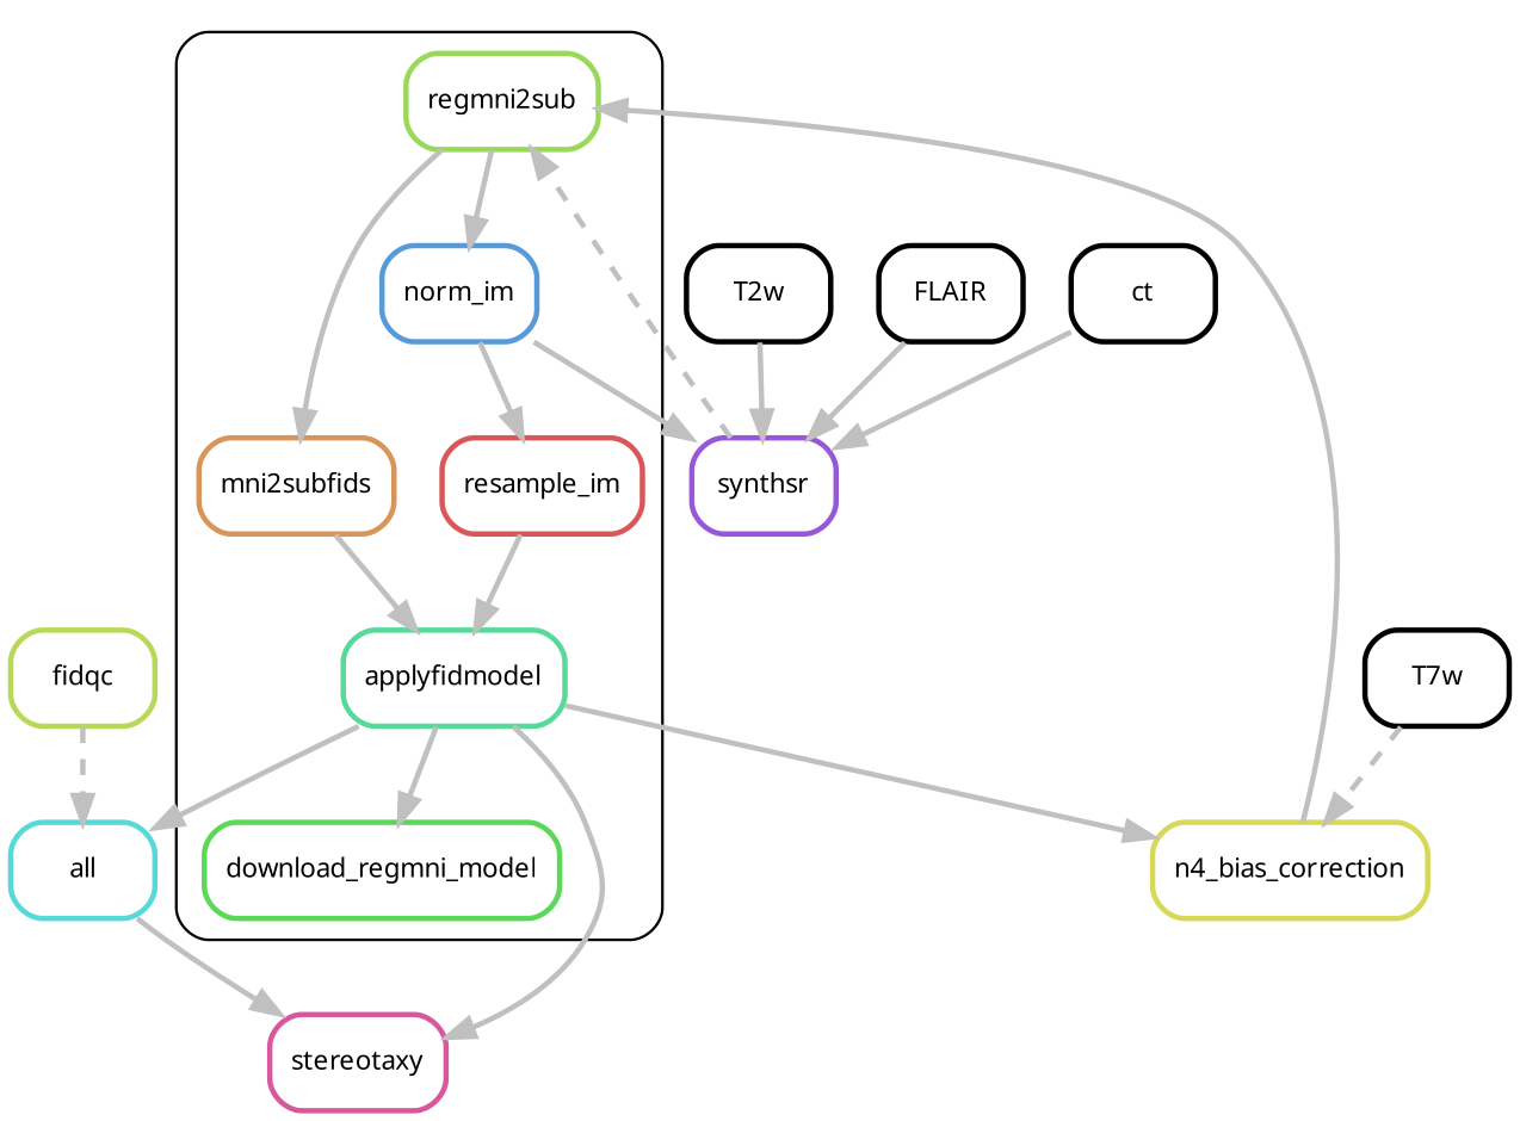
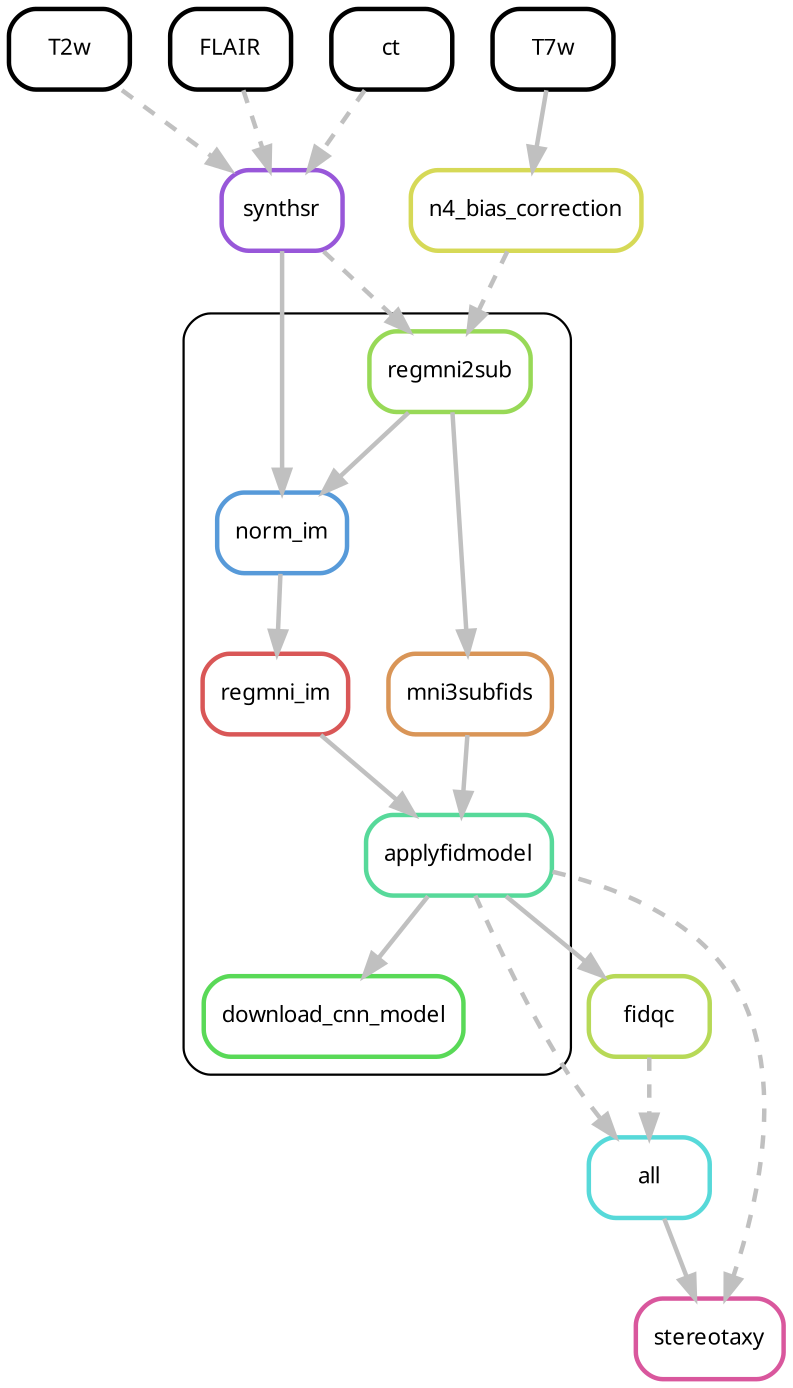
  digraph {
    bgcolor=white
    node [fontname=sans fontsize=10 penwidth=2 shape=box style=rounded]
    edge [color=grey penwidth=2]
    n1 [color="0.42 0.6 0.85" label=applyfidmodel]
-   n2 [color="0.00 0.6 0.85" label=resample_im]
+   n2 [color="0.00 0.6 0.85" label=regmni_im]
    n3 [color="0.58 0.6 0.85" label=norm_im]
-   n4 [color="0.08 0.6 0.85" label=mni2subfids]
+   n4 [color="0.08 0.6 0.85" label=mni3subfids]
    n5 [color="0.25 0.6 0.85" label=regmni2sub]
-   n6 [color="0.33 0.6 0.85" label=download_regmni_model]
+   n6 [color="0.33 0.6 0.85" label=download_cnn_model]
    n7 [color="0.50 0.6 0.85" label=all]
    n8 [color="0.91 0.6 0.85" label=stereotaxy]
    n9 [color="0.21 0.6 0.85" label=fidqc]
    n10 [color="0.75 0.6 0.85" label=synthsr]
    n11 [color="0.17 0.6 0.85" label=n4_bias_correction]
    n12 [label=T7w]
    T2w
    FLAIR
    ct
    subgraph cluster_1 {
      color=black
      style=rounded
      n1
      n2
      n3
      n4
      n5
      n6
    }
    n1 -> n6
-   n1 -> n7
-   n1 -> n8
-   n1 -> n11
+   n1 -> n7 [style=dashed]
+   n1 -> n8 [style=dashed]
+   n1 -> n9
    n2 -> n1
    n3 -> n2
    n4 -> n1
    n5 -> n3
    n5 -> n4
    n7 -> n8
    n9 -> n7 [style=dashed]
-   n3 -> n10
+   n10 -> n3
    n10 -> n5 [style=dashed]
-   n11 -> n5
-   n12 -> n11 [style=dashed]
-   T2w -> n10 [style=solid]
-   FLAIR -> n10 [style=solid]
-   ct -> n10 [style=solid]
+   n11 -> n5 [style=dashed]
+   n12 -> n11 [style=solid]
+   T2w -> n10 [style=dashed]
+   FLAIR -> n10 [style=dashed]
+   ct -> n10 [style=dashed]
  }
